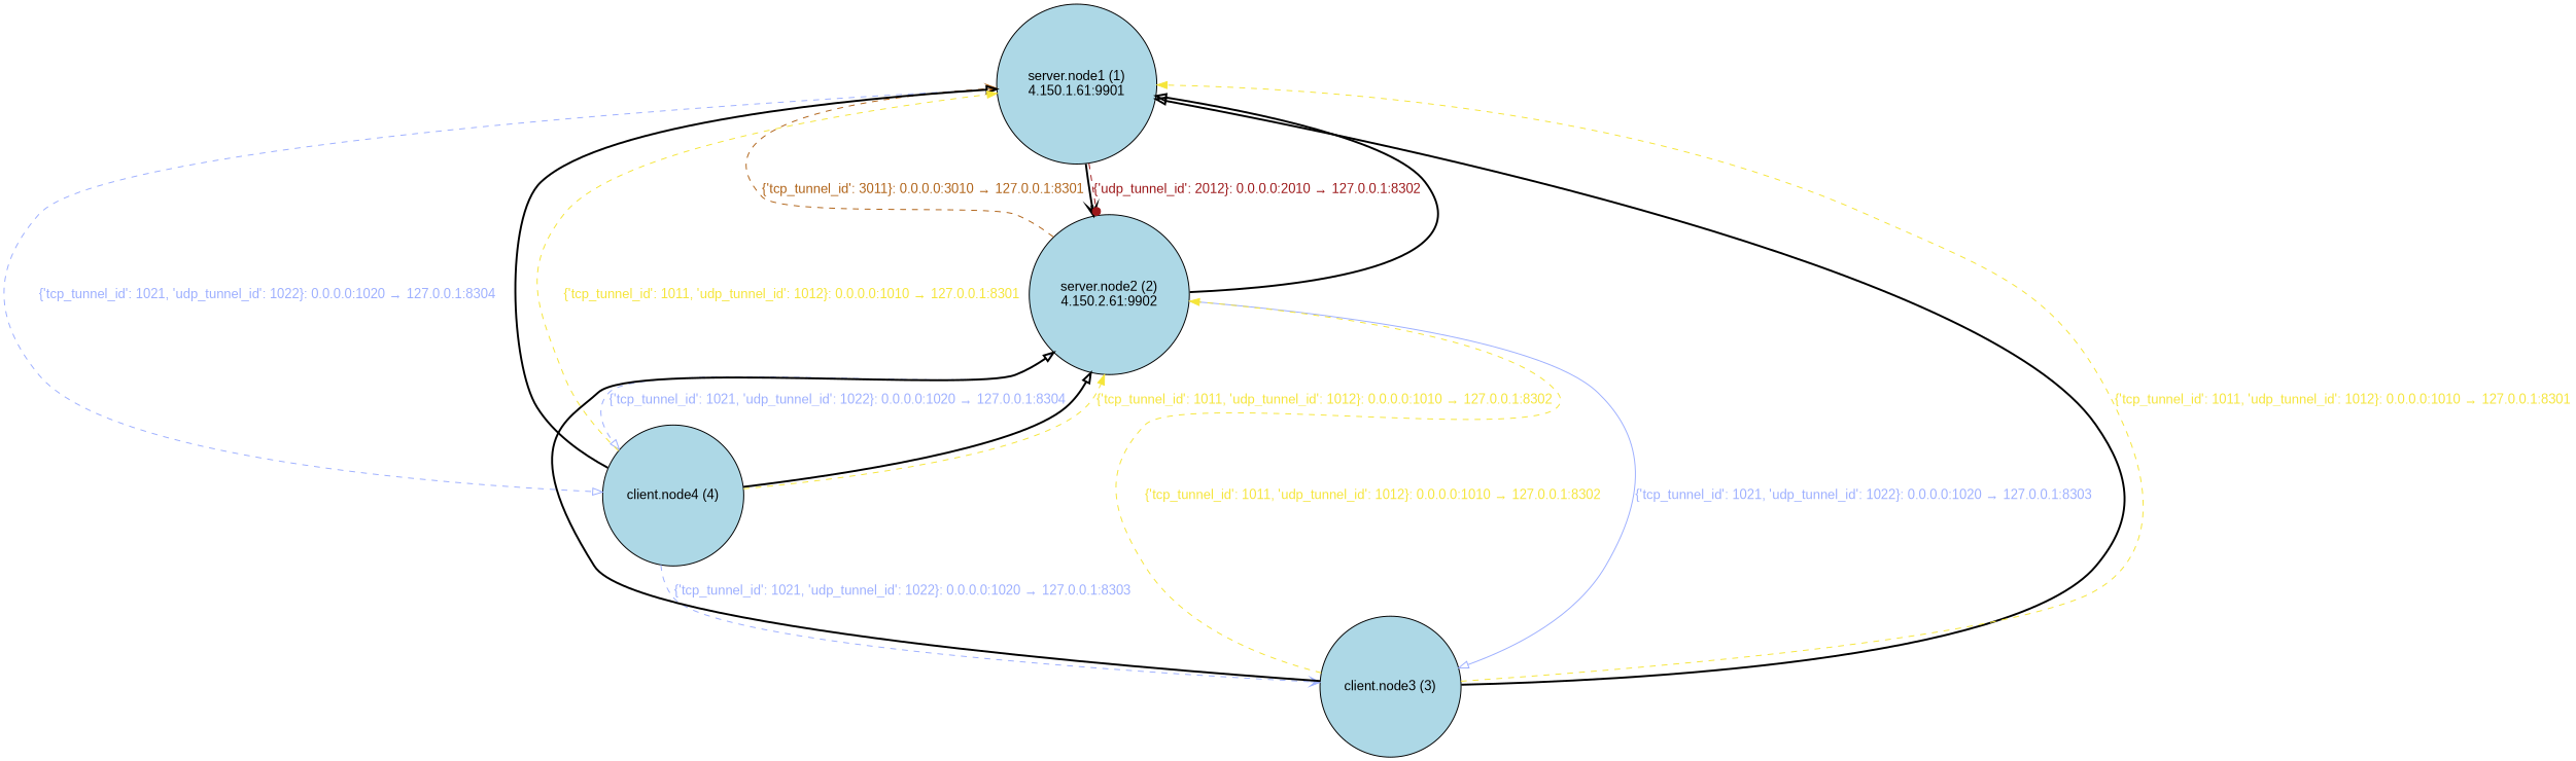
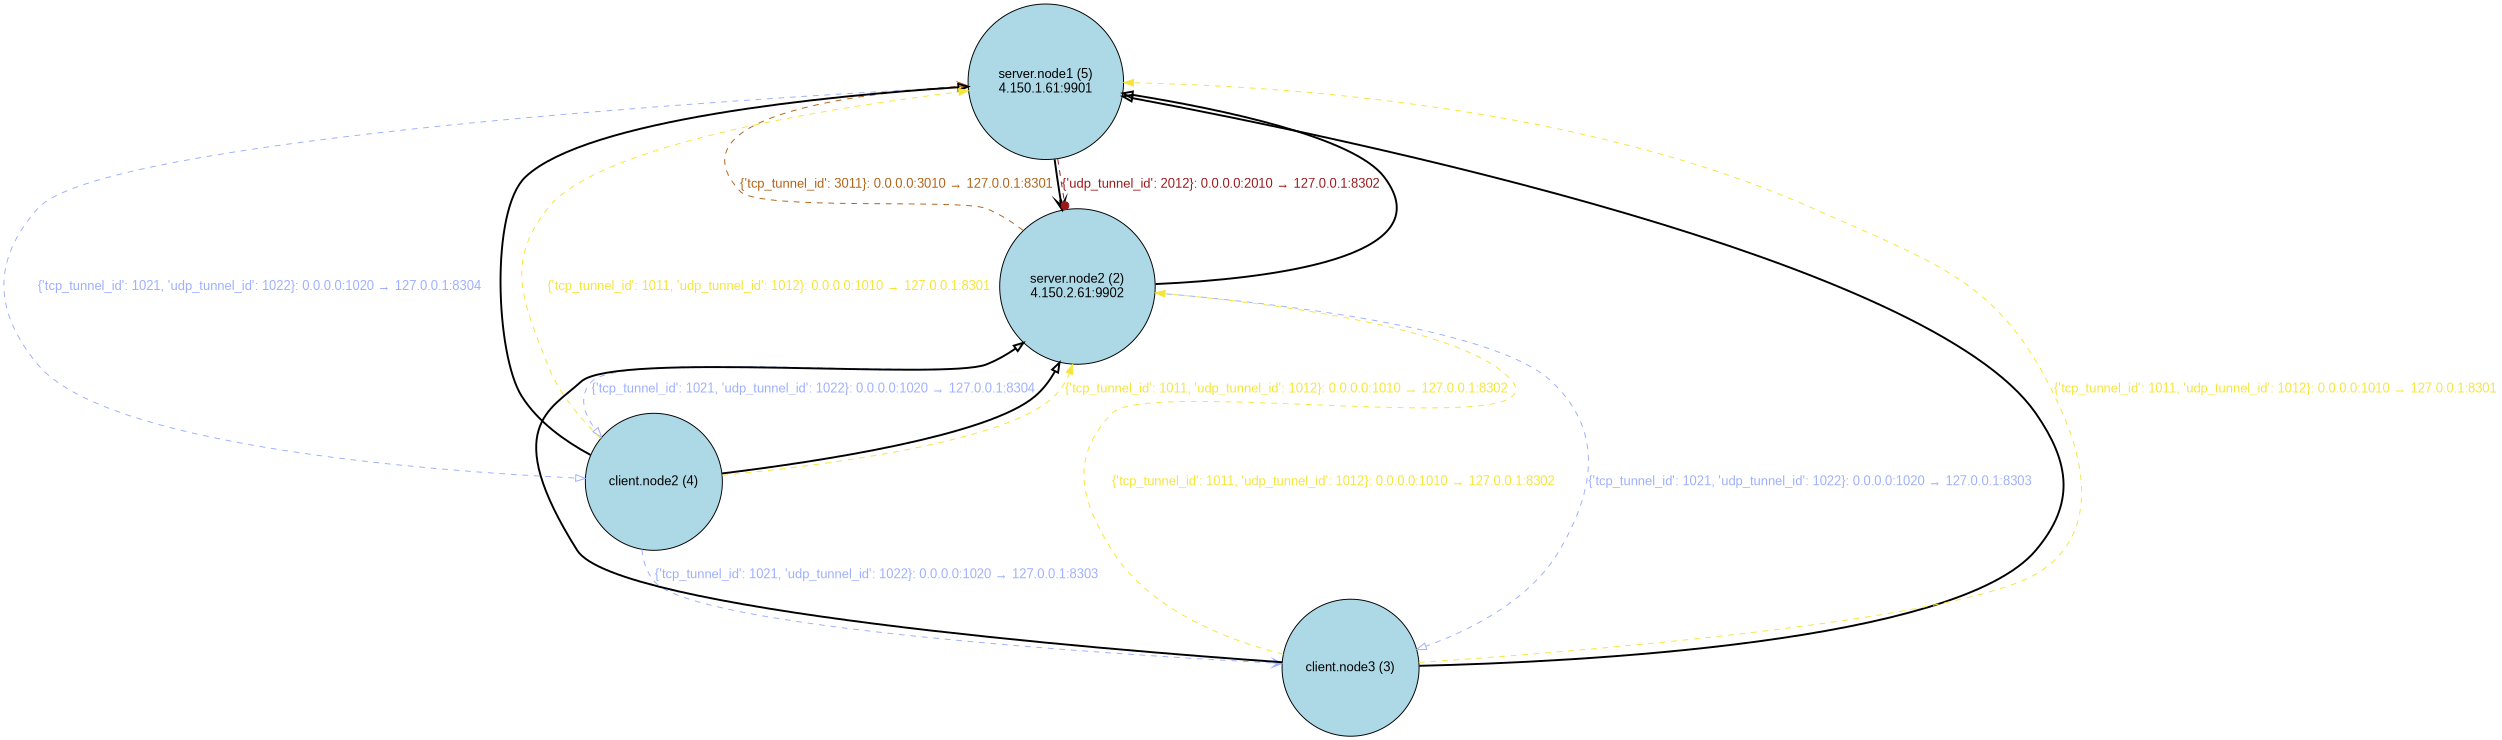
  digraph {
    fontname="Liberation Sans"
    node [fillcolor=lightblue fontname="Liberation Sans" shape=circle style=filled]
    edge [arrowhead=onormal color=black fontname="Liberation Sans" style=dashed]
-   n1 [label="server.node1 (1)\n4.150.1.61:9901"]
+   n1 [label="server.node1 (5)\n4.150.1.61:9901"]
    n2 [label="server.node2 (2)\n4.150.2.61:9902"]
-   n3 [label="client.node4 (4)"]
+   n3 [label="client.node2 (4)"]
    n4 [label="client.node3 (3)"]
    n1 -> n2 [arrowhead=vee penwidth=2.0 style=""]
    n1 -> n2 [arrowhead=dot color="#9c181a" fontcolor="#9c181a" label="{'udp_tunnel_id': 2012}: 0.0.0.0:2010 → 127.0.0.1:8302"]
    n1 -> n3 [color="#9dafff" fontcolor="#9dafff" label="{'tcp_tunnel_id': 1021, 'udp_tunnel_id': 1022}: 0.0.0.0:1020 → 127.0.0.1:8304"]
    n2 -> n1 [penwidth=2.0 style=""]
    n2 -> n1 [arrowhead=vee color="#b06318" fontcolor="#b06318" label="{'tcp_tunnel_id': 3011}: 0.0.0.0:3010 → 127.0.0.1:8301"]
    n2 -> n3 [color="#9dafff" fontcolor="#9dafff" label="{'tcp_tunnel_id': 1021, 'udp_tunnel_id': 1022}: 0.0.0.0:1020 → 127.0.0.1:8304"]
-   n2 -> n4 [color="#9dafff" fontcolor="#9dafff" label="{'tcp_tunnel_id': 1021, 'udp_tunnel_id': 1022}: 0.0.0.0:1020 → 127.0.0.1:8303" style=solid]
+   n2 -> n4 [color="#9dafff" fontcolor="#9dafff" label="{'tcp_tunnel_id': 1021, 'udp_tunnel_id': 1022}: 0.0.0.0:1020 → 127.0.0.1:8303"]
    n3 -> n1 [penwidth=2.0 style=""]
    n3 -> n1 [color="#f5e53a" fontcolor="#f5e53a" label="{'tcp_tunnel_id': 1011, 'udp_tunnel_id': 1012}: 0.0.0.0:1010 → 127.0.0.1:8301" arrowhead=""]
    n3 -> n2 [penwidth=2.0 style=""]
    n3 -> n2 [color="#f5e53a" fontcolor="#f5e53a" label="{'tcp_tunnel_id': 1011, 'udp_tunnel_id': 1012}: 0.0.0.0:1010 → 127.0.0.1:8302" arrowhead=""]
    n3 -> n4 [arrowhead=vee color="#9dafff" fontcolor="#9dafff" label="{'tcp_tunnel_id': 1021, 'udp_tunnel_id': 1022}: 0.0.0.0:1020 → 127.0.0.1:8303"]
    n4 -> n1 [penwidth=2.0 style=""]
    n4 -> n1 [color="#f5e53a" fontcolor="#f5e53a" label="{'tcp_tunnel_id': 1011, 'udp_tunnel_id': 1012}: 0.0.0.0:1010 → 127.0.0.1:8301" arrowhead=""]
    n4 -> n2 [penwidth=2.0 style=""]
    n4 -> n2 [color="#f5e53a" fontcolor="#f5e53a" label="{'tcp_tunnel_id': 1011, 'udp_tunnel_id': 1012}: 0.0.0.0:1010 → 127.0.0.1:8302" arrowhead=""]
  }
